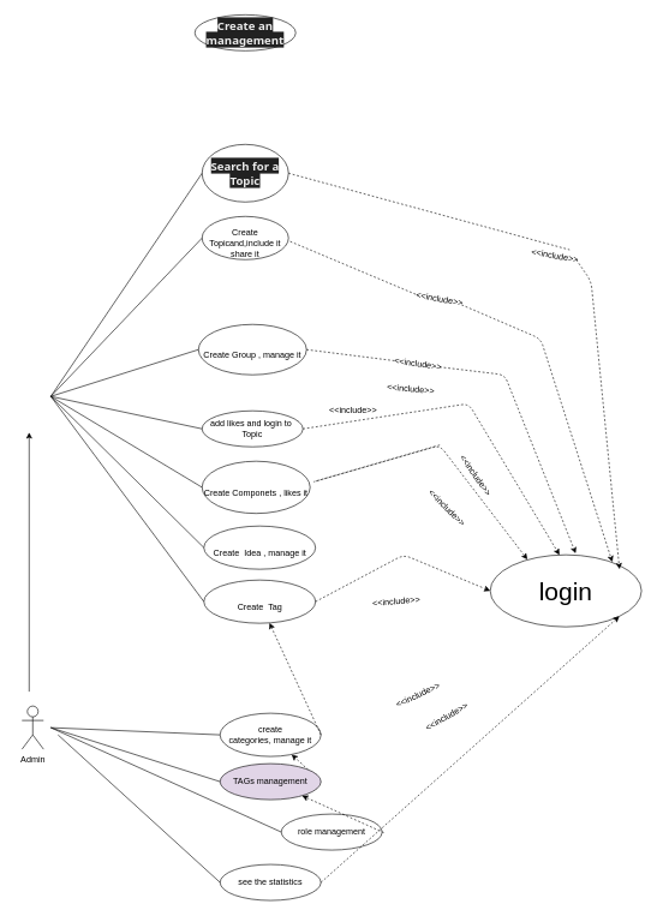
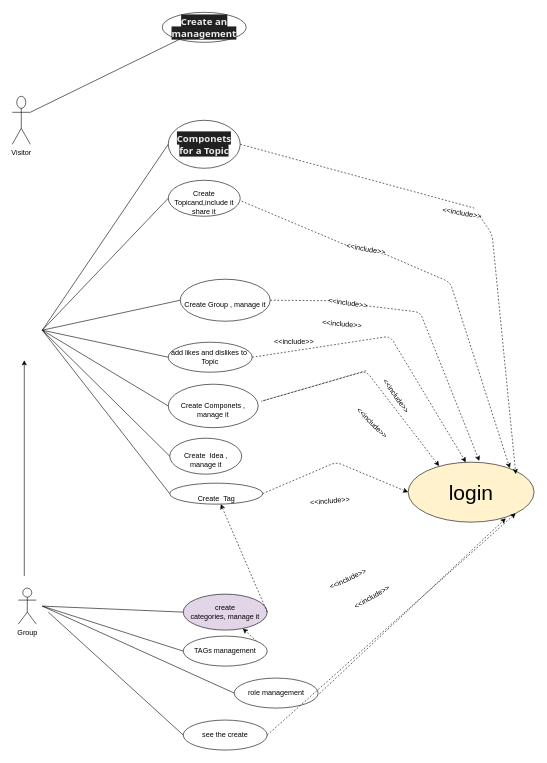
  <mxCell id="0" />
  <mxCell id="1" parent="0" />
  <mxCell id="2" value="" style="endArrow=classic;html=1;fontSize=12;exitX=1;exitY=0.5;exitDx=0;exitDy=0;dashed=1;" parent="1" source="17" target="16" edge="1"><mxGeometry width="50" height="50" relative="1" as="geometry"><mxPoint x="470" y="940" as="sourcePoint" /><mxPoint x="520" y="890" as="targetPoint" /></mxGeometry></mxCell>
  <mxCell id="3" value="&lt;br&gt;Create Topicand,include it share it" style="ellipse;whiteSpace=wrap;html=1;" parent="1" vertex="1"><mxGeometry x="280" y="300" width="120" height="60" as="geometry" /></mxCell>
- <mxCell id="4" value="&lt;br&gt;Create Group , manage it" style="ellipse;whiteSpace=wrap;html=1;" parent="1" vertex="1"><mxGeometry x="275" y="450" width="150" height="70" as="geometry" /></mxCell>
- <mxCell id="5" value="add likes and login to&amp;nbsp;&lt;br&gt;Topic" style="ellipse;whiteSpace=wrap;html=1;" parent="1" vertex="1"><mxGeometry x="280" y="570" width="140" height="50" as="geometry" /></mxCell>
- <mxCell id="6" value="&lt;font style=&quot;font-size: 35px;&quot;&gt;login&lt;/font&gt;" style="ellipse;whiteSpace=wrap;html=1;" parent="1" vertex="1"><mxGeometry x="680" y="770" width="210" height="100" as="geometry" /></mxCell>
+ <mxCell id="4" value="&lt;br&gt;Create Group , manage it" style="ellipse;whiteSpace=wrap;html=1;" parent="1" vertex="1"><mxGeometry x="300" y="465" width="150" height="70" as="geometry" /></mxCell>
+ <mxCell id="5" value="add likes and dislikes to&amp;nbsp;&lt;br&gt;Topic" style="ellipse;whiteSpace=wrap;html=1;" parent="1" vertex="1"><mxGeometry x="280" y="570" width="140" height="50" as="geometry" /></mxCell>
+ <mxCell id="6" value="&lt;font style=&quot;font-size: 35px;&quot;&gt;login&lt;/font&gt;" style="ellipse;whiteSpace=wrap;html=1;fillColor=#fff2cc;" parent="1" vertex="1"><mxGeometry x="680" y="770" width="210" height="100" as="geometry" /></mxCell>
  <mxCell id="7" value="" style="endArrow=none;html=1;fontSize=22;exitX=0;exitY=0.5;exitDx=0;exitDy=0;" parent="1" source="3" edge="1"><mxGeometry width="50" height="50" relative="1" as="geometry"><mxPoint x="430" y="490" as="sourcePoint" /><mxPoint x="70" y="550" as="targetPoint" /></mxGeometry></mxCell>
  <mxCell id="8" value="" style="endArrow=none;html=1;fontSize=22;exitX=0;exitY=0.5;exitDx=0;exitDy=0;" parent="1" source="4" edge="1"><mxGeometry width="50" height="50" relative="1" as="geometry"><mxPoint x="430" y="490" as="sourcePoint" /><mxPoint x="70" y="550" as="targetPoint" /></mxGeometry></mxCell>
  <mxCell id="9" value="" style="endArrow=none;html=1;fontSize=22;exitX=0;exitY=0.5;exitDx=0;exitDy=0;" parent="1" source="5" edge="1"><mxGeometry width="50" height="50" relative="1" as="geometry"><mxPoint x="360" y="480" as="sourcePoint" /><mxPoint x="70" y="550" as="targetPoint" /></mxGeometry></mxCell>
  <mxCell id="10" value="" style="endArrow=none;html=1;fontSize=22;exitX=0;exitY=0.5;exitDx=0;exitDy=0;" parent="1" source="16" edge="1"><mxGeometry width="50" height="50" relative="1" as="geometry"><mxPoint x="310" y="975" as="sourcePoint" /><mxPoint x="70" y="1010" as="targetPoint" /></mxGeometry></mxCell>
  <mxCell id="11" value="" style="endArrow=none;html=1;fontSize=22;exitX=0;exitY=0.5;exitDx=0;exitDy=0;" parent="1" source="17" edge="1"><mxGeometry width="50" height="50" relative="1" as="geometry"><mxPoint x="300" y="1070" as="sourcePoint" /><mxPoint x="70" y="1010" as="targetPoint" /></mxGeometry></mxCell>
  <mxCell id="12" value="" style="endArrow=classic;html=1;fontSize=22;" parent="1" edge="1"><mxGeometry width="50" height="50" relative="1" as="geometry"><mxPoint x="40" y="960" as="sourcePoint" /><mxPoint x="40" y="600" as="targetPoint" /></mxGeometry></mxCell>
- <mxCell id="13" value="Admin" style="shape=umlActor;verticalLabelPosition=bottom;verticalAlign=top;html=1;" parent="1" vertex="1"><mxGeometry x="30" y="980" width="30" height="60" as="geometry" /></mxCell>
- <mxCell id="14" value="&lt;br&gt;Create Componets , likes it" style="ellipse;whiteSpace=wrap;html=1;fontSize=12;" parent="1" vertex="1"><mxGeometry x="280" y="640" width="150" height="72.5" as="geometry" /></mxCell>
+ <mxCell id="13" value="Group" style="shape=umlActor;verticalLabelPosition=bottom;verticalAlign=top;html=1;" parent="1" vertex="1"><mxGeometry x="30" y="980" width="30" height="60" as="geometry" /></mxCell>
+ <mxCell id="14" value="&lt;br&gt;Create Componets , manage it" style="ellipse;whiteSpace=wrap;html=1;fontSize=12;" parent="1" vertex="1"><mxGeometry x="280" y="640" width="150" height="72.5" as="geometry" /></mxCell>
  <mxCell id="15" value="" style="endArrow=none;html=1;fontSize=12;exitX=0;exitY=0.5;exitDx=0;exitDy=0;" parent="1" source="14" edge="1"><mxGeometry width="50" height="50" relative="1" as="geometry"><mxPoint x="540" y="700" as="sourcePoint" /><mxPoint x="70" y="550" as="targetPoint" /></mxGeometry></mxCell>
- <mxCell id="16" value="create categories,&amp;nbsp;manage it" style="ellipse;whiteSpace=wrap;html=1;fontSize=12;" parent="1" vertex="1"><mxGeometry x="305" y="990" width="140" height="60" as="geometry" /></mxCell>
- <mxCell id="17" value="TAGs management" style="ellipse;whiteSpace=wrap;html=1;fontSize=12;fillColor=#e1d5e7;" parent="1" vertex="1"><mxGeometry x="305" y="1060" width="140" height="50" as="geometry" /></mxCell>
- <mxCell id="18" value="&lt;br&gt;Create&amp;nbsp; Idea , manage it" style="ellipse;whiteSpace=wrap;html=1;fontSize=12;" parent="1" vertex="1"><mxGeometry x="282.5" y="730" width="155" height="60" as="geometry" /></mxCell>
+ <mxCell id="16" value="create categories,&amp;nbsp;manage it" style="ellipse;whiteSpace=wrap;html=1;fontSize=12;fillColor=#e1d5e7;" parent="1" vertex="1"><mxGeometry x="305" y="990" width="140" height="60" as="geometry" /></mxCell>
+ <mxCell id="17" value="TAGs management" style="ellipse;whiteSpace=wrap;html=1;fontSize=12;" parent="1" vertex="1"><mxGeometry x="305" y="1060" width="140" height="50" as="geometry" /></mxCell>
+ <mxCell id="18" value="&lt;br&gt;Create&amp;nbsp; Idea , manage it" style="ellipse;whiteSpace=wrap;html=1;fontSize=12;" parent="1" vertex="1"><mxGeometry x="282.5" y="730" width="120" height="60" as="geometry" /></mxCell>
  <mxCell id="19" value="" style="endArrow=none;html=1;fontSize=12;entryX=0;entryY=0.5;entryDx=0;entryDy=0;" parent="1" target="18" edge="1"><mxGeometry width="50" height="50" relative="1" as="geometry"><mxPoint x="70" y="550" as="sourcePoint" /><mxPoint x="360" y="560" as="targetPoint" /></mxGeometry></mxCell>
  <mxCell id="20" value="" style="endArrow=none;html=1;fontSize=12;exitX=0;exitY=0.5;exitDx=0;exitDy=0;" parent="1" source="22" edge="1"><mxGeometry width="50" height="50" relative="1" as="geometry"><mxPoint x="310" y="1050" as="sourcePoint" /><mxPoint x="70" y="1010" as="targetPoint" /></mxGeometry></mxCell>
  <mxCell id="21" value="" style="endArrow=classic;html=1;fontSize=12;exitX=1;exitY=0.5;exitDx=0;exitDy=0;dashed=1;" parent="1" source="16" target="41" edge="1"><mxGeometry width="50" height="50" relative="1" as="geometry"><mxPoint x="470" y="940" as="sourcePoint" /><mxPoint x="520" y="890" as="targetPoint" /></mxGeometry></mxCell>
  <mxCell id="22" value="role management" style="ellipse;whiteSpace=wrap;html=1;fontSize=12;" parent="1" vertex="1"><mxGeometry x="390" y="1130" width="140" height="50" as="geometry" /></mxCell>
- <mxCell id="23" value="" style="endArrow=classic;html=1;dashed=1;fontSize=12;exitX=1.016;exitY=0.517;exitDx=0;exitDy=0;exitPerimeter=0;" parent="1" source="22" target="17" edge="1"><mxGeometry width="50" height="50" relative="1" as="geometry"><mxPoint x="480" y="1190" as="sourcePoint" /><mxPoint x="530" y="1140" as="targetPoint" /></mxGeometry></mxCell>
+ <mxCell id="23" value="" style="endArrow=classic;html=1;dashed=1;fontSize=12;exitX=1.016;exitY=0.517;exitDx=0;exitDy=0;exitPerimeter=0;entryX=0.775;entryY=0.936;entryDx=0;entryDy=0;entryPerimeter=0;" parent="1" source="22" target="6" edge="1"><mxGeometry width="50" height="50" relative="1" as="geometry"><mxPoint x="480" y="1190" as="sourcePoint" /><mxPoint x="530" y="1140" as="targetPoint" /></mxGeometry></mxCell>
  <mxCell id="24" value="" style="endArrow=classic;html=1;dashed=1;fontSize=12;exitX=1;exitY=0.5;exitDx=0;exitDy=0;entryX=0.458;entryY=0.002;entryDx=0;entryDy=0;entryPerimeter=0;" parent="1" source="5" target="6" edge="1"><mxGeometry width="50" height="50" relative="1" as="geometry"><mxPoint x="540" y="680" as="sourcePoint" /><mxPoint x="590" y="630" as="targetPoint" /><Array as="points"><mxPoint x="650" y="560" /></Array></mxGeometry></mxCell>
  <mxCell id="25" value="" style="endArrow=classic;html=1;dashed=1;fontSize=12;exitX=1;exitY=0.5;exitDx=0;exitDy=0;entryX=0.565;entryY=-0.02;entryDx=0;entryDy=0;entryPerimeter=0;startArrow=none;" parent="1" source="48" target="6" edge="1"><mxGeometry width="50" height="50" relative="1" as="geometry"><mxPoint x="540" y="680" as="sourcePoint" /><mxPoint x="590" y="630" as="targetPoint" /><Array as="points"><mxPoint x="700" y="520" /></Array></mxGeometry></mxCell>
  <mxCell id="26" value="" style="endArrow=classic;html=1;dashed=1;fontSize=12;exitX=1.019;exitY=0.58;exitDx=0;exitDy=0;exitPerimeter=0;entryX=0.807;entryY=0.099;entryDx=0;entryDy=0;entryPerimeter=0;startArrow=none;" parent="1" source="50" target="6" edge="1"><mxGeometry width="50" height="50" relative="1" as="geometry"><mxPoint x="540" y="680" as="sourcePoint" /><mxPoint x="590" y="630" as="targetPoint" /><Array as="points"><mxPoint x="750" y="470" /></Array></mxGeometry></mxCell>
  <mxCell id="27" value="&amp;lt;&amp;lt;include&amp;gt;&amp;gt;" style="text;strokeColor=none;align=center;fillColor=none;html=1;verticalAlign=middle;whiteSpace=wrap;rounded=0;fontSize=12;rotation=5;" parent="1" vertex="1"><mxGeometry x="540" y="525" width="60" height="30" as="geometry" /></mxCell>
  <mxCell id="28" value="&amp;lt;&amp;lt;include&amp;gt;&amp;gt;" style="text;strokeColor=none;align=center;fillColor=none;html=1;verticalAlign=middle;whiteSpace=wrap;rounded=0;fontSize=12;rotation=55;" parent="1" vertex="1"><mxGeometry x="630" y="645" width="60" height="30" as="geometry" /></mxCell>
  <mxCell id="29" value="&amp;lt;&amp;lt;include&amp;gt;&amp;gt;" style="text;strokeColor=none;align=center;fillColor=none;html=1;verticalAlign=middle;whiteSpace=wrap;rounded=0;fontSize=12;rotation=45;" parent="1" vertex="1"><mxGeometry x="590" y="690" width="60" height="30" as="geometry" /></mxCell>
  <mxCell id="30" value="&amp;lt;&amp;lt;include&amp;gt;&amp;gt;" style="text;strokeColor=none;align=center;fillColor=none;html=1;verticalAlign=middle;whiteSpace=wrap;rounded=0;fontSize=12;rotation=-5;" parent="1" vertex="1"><mxGeometry x="520" y="820" width="60" height="30" as="geometry" /></mxCell>
  <mxCell id="31" value="&amp;lt;&amp;lt;include&amp;gt;&amp;gt;" style="text;strokeColor=none;align=center;fillColor=none;html=1;verticalAlign=middle;whiteSpace=wrap;rounded=0;fontSize=12;rotation=-25;" parent="1" vertex="1"><mxGeometry x="550" y="950" width="60" height="30" as="geometry" /></mxCell>
  <mxCell id="32" value="&amp;lt;&amp;lt;include&amp;gt;&amp;gt;" style="text;strokeColor=none;align=center;fillColor=none;html=1;verticalAlign=middle;whiteSpace=wrap;rounded=0;fontSize=12;rotation=-30;" parent="1" vertex="1"><mxGeometry x="590" y="980" width="60" height="30" as="geometry" /></mxCell>
  <mxCell id="33" value="" style="endArrow=classic;html=1;exitX=1;exitY=0.5;exitDx=0;exitDy=0;entryX=0.246;entryY=0.065;entryDx=0;entryDy=0;entryPerimeter=0;dashed=1;startArrow=none;" parent="1" target="6" edge="1"><mxGeometry width="50" height="50" relative="1" as="geometry"><mxPoint x="610" y="617.5" as="sourcePoint" /><mxPoint x="530" y="570" as="targetPoint" /><Array as="points"><mxPoint x="430" y="670" /><mxPoint x="610" y="618" /></Array></mxGeometry></mxCell>
  <mxCell id="34" value="&amp;lt;&amp;lt;include&amp;gt;&amp;gt;" style="text;strokeColor=none;align=center;fillColor=none;html=1;verticalAlign=middle;whiteSpace=wrap;rounded=0;fontSize=12;rotation=0;" parent="1" vertex="1"><mxGeometry x="460" y="555" width="60" height="30" as="geometry" /></mxCell>
+ <mxCell id="35" value="Visitor" style="shape=umlActor;verticalLabelPosition=bottom;verticalAlign=top;html=1;" parent="1" vertex="1"><mxGeometry x="20" y="160" width="30" height="80" as="geometry" /></mxCell>
  <mxCell id="36" value="&lt;span style=&quot;border: 0px solid rgb(227, 227, 227); box-sizing: border-box; --tw-border-spacing-x: 0; --tw-border-spacing-y: 0; --tw-translate-x: 0; --tw-translate-y: 0; --tw-rotate: 0; --tw-skew-x: 0; --tw-skew-y: 0; --tw-scale-x: 1; --tw-scale-y: 1; --tw-pan-x: ; --tw-pan-y: ; --tw-pinch-zoom: ; --tw-scroll-snap-strictness: proximity; --tw-gradient-from-position: ; --tw-gradient-via-position: ; --tw-gradient-to-position: ; --tw-ordinal: ; --tw-slashed-zero: ; --tw-numeric-figure: ; --tw-numeric-spacing: ; --tw-numeric-fraction: ; --tw-ring-inset: ; --tw-ring-offset-width: 0px; --tw-ring-offset-color: #fff; --tw-ring-color: rgba(69,89,164,.5); --tw-ring-offset-shadow: 0 0 transparent; --tw-ring-shadow: 0 0 transparent; --tw-shadow: 0 0 transparent; --tw-shadow-colored: 0 0 transparent; --tw-blur: ; --tw-brightness: ; --tw-contrast: ; --tw-grayscale: ; --tw-hue-rotate: ; --tw-invert: ; --tw-saturate: ; --tw-sepia: ; --tw-drop-shadow: ; --tw-backdrop-blur: ; --tw-backdrop-brightness: ; --tw-backdrop-contrast: ; --tw-backdrop-grayscale: ; --tw-backdrop-hue-rotate: ; --tw-backdrop-invert: ; --tw-backdrop-opacity: ; --tw-backdrop-saturate: ; --tw-backdrop-sepia: ; --tw-contain-size: ; --tw-contain-layout: ; --tw-contain-paint: ; --tw-contain-style: ; font-weight: 600; color: rgb(236, 236, 236); margin-top: 1.25em; margin-bottom: 1.25em; font-family: Söhne, ui-sans-serif, system-ui, -apple-system, &amp;quot;Segoe UI&amp;quot;, Roboto, Ubuntu, Cantarell, &amp;quot;Noto Sans&amp;quot;, sans-serif, &amp;quot;Helvetica Neue&amp;quot;, Arial, &amp;quot;Apple Color Emoji&amp;quot;, &amp;quot;Segoe UI Emoji&amp;quot;, &amp;quot;Segoe UI Symbol&amp;quot;, &amp;quot;Noto Color Emoji&amp;quot;; font-size: 16px; text-align: left; background-color: rgb(33, 33, 33);&quot;&gt;Create an management&lt;/span&gt;" style="ellipse;whiteSpace=wrap;html=1;" vertex="1" parent="1"><mxGeometry x="270" y="20" width="140" height="50" as="geometry" /></mxCell>
- <mxCell id="38" value="&lt;span style=&quot;border: 0px solid rgb(227, 227, 227); box-sizing: border-box; --tw-border-spacing-x: 0; --tw-border-spacing-y: 0; --tw-translate-x: 0; --tw-translate-y: 0; --tw-rotate: 0; --tw-skew-x: 0; --tw-skew-y: 0; --tw-scale-x: 1; --tw-scale-y: 1; --tw-pan-x: ; --tw-pan-y: ; --tw-pinch-zoom: ; --tw-scroll-snap-strictness: proximity; --tw-gradient-from-position: ; --tw-gradient-via-position: ; --tw-gradient-to-position: ; --tw-ordinal: ; --tw-slashed-zero: ; --tw-numeric-figure: ; --tw-numeric-spacing: ; --tw-numeric-fraction: ; --tw-ring-inset: ; --tw-ring-offset-width: 0px; --tw-ring-offset-color: #fff; --tw-ring-color: rgba(69,89,164,.5); --tw-ring-offset-shadow: 0 0 transparent; --tw-ring-shadow: 0 0 transparent; --tw-shadow: 0 0 transparent; --tw-shadow-colored: 0 0 transparent; --tw-blur: ; --tw-brightness: ; --tw-contrast: ; --tw-grayscale: ; --tw-hue-rotate: ; --tw-invert: ; --tw-saturate: ; --tw-sepia: ; --tw-drop-shadow: ; --tw-backdrop-blur: ; --tw-backdrop-brightness: ; --tw-backdrop-contrast: ; --tw-backdrop-grayscale: ; --tw-backdrop-hue-rotate: ; --tw-backdrop-invert: ; --tw-backdrop-opacity: ; --tw-backdrop-saturate: ; --tw-backdrop-sepia: ; --tw-contain-size: ; --tw-contain-layout: ; --tw-contain-paint: ; --tw-contain-style: ; font-weight: 600; color: rgb(236, 236, 236); font-family: Söhne, ui-sans-serif, system-ui, -apple-system, &amp;quot;Segoe UI&amp;quot;, Roboto, Ubuntu, Cantarell, &amp;quot;Noto Sans&amp;quot;, sans-serif, &amp;quot;Helvetica Neue&amp;quot;, Arial, &amp;quot;Apple Color Emoji&amp;quot;, &amp;quot;Segoe UI Emoji&amp;quot;, &amp;quot;Segoe UI Symbol&amp;quot;, &amp;quot;Noto Color Emoji&amp;quot;; font-size: 16px; text-align: left; background-color: rgb(33, 33, 33);&quot;&gt;Search for a Topic&lt;/span&gt;" style="ellipse;whiteSpace=wrap;html=1;" vertex="1" parent="1"><mxGeometry x="280" y="200" width="120" height="80" as="geometry" /></mxCell>
+ <mxCell id="37" value="" style="endArrow=none;html=1;fontSize=22;entryX=1;entryY=0.333;entryDx=0;entryDy=0;entryPerimeter=0;" edge="1" parent="1" source="36" target="35"><mxGeometry width="50" height="50" relative="1" as="geometry"><mxPoint x="320" y="420" as="sourcePoint" /><mxPoint x="80" y="560" as="targetPoint" /></mxGeometry></mxCell>
+ <mxCell id="38" value="&lt;span style=&quot;border: 0px solid rgb(227, 227, 227); box-sizing: border-box; --tw-border-spacing-x: 0; --tw-border-spacing-y: 0; --tw-translate-x: 0; --tw-translate-y: 0; --tw-rotate: 0; --tw-skew-x: 0; --tw-skew-y: 0; --tw-scale-x: 1; --tw-scale-y: 1; --tw-pan-x: ; --tw-pan-y: ; --tw-pinch-zoom: ; --tw-scroll-snap-strictness: proximity; --tw-gradient-from-position: ; --tw-gradient-via-position: ; --tw-gradient-to-position: ; --tw-ordinal: ; --tw-slashed-zero: ; --tw-numeric-figure: ; --tw-numeric-spacing: ; --tw-numeric-fraction: ; --tw-ring-inset: ; --tw-ring-offset-width: 0px; --tw-ring-offset-color: #fff; --tw-ring-color: rgba(69,89,164,.5); --tw-ring-offset-shadow: 0 0 transparent; --tw-ring-shadow: 0 0 transparent; --tw-shadow: 0 0 transparent; --tw-shadow-colored: 0 0 transparent; --tw-blur: ; --tw-brightness: ; --tw-contrast: ; --tw-grayscale: ; --tw-hue-rotate: ; --tw-invert: ; --tw-saturate: ; --tw-sepia: ; --tw-drop-shadow: ; --tw-backdrop-blur: ; --tw-backdrop-brightness: ; --tw-backdrop-contrast: ; --tw-backdrop-grayscale: ; --tw-backdrop-hue-rotate: ; --tw-backdrop-invert: ; --tw-backdrop-opacity: ; --tw-backdrop-saturate: ; --tw-backdrop-sepia: ; --tw-contain-size: ; --tw-contain-layout: ; --tw-contain-paint: ; --tw-contain-style: ; font-weight: 600; color: rgb(236, 236, 236); font-family: Söhne, ui-sans-serif, system-ui, -apple-system, &amp;quot;Segoe UI&amp;quot;, Roboto, Ubuntu, Cantarell, &amp;quot;Noto Sans&amp;quot;, sans-serif, &amp;quot;Helvetica Neue&amp;quot;, Arial, &amp;quot;Apple Color Emoji&amp;quot;, &amp;quot;Segoe UI Emoji&amp;quot;, &amp;quot;Segoe UI Symbol&amp;quot;, &amp;quot;Noto Color Emoji&amp;quot;; font-size: 16px; text-align: left; background-color: rgb(33, 33, 33);&quot;&gt;Componets for a Topic&lt;/span&gt;" style="ellipse;whiteSpace=wrap;html=1;" vertex="1" parent="1"><mxGeometry x="280" y="200" width="120" height="80" as="geometry" /></mxCell>
  <mxCell id="39" value="" style="endArrow=none;html=1;fontSize=22;exitX=0;exitY=0.5;exitDx=0;exitDy=0;" edge="1" parent="1" source="38"><mxGeometry width="50" height="50" relative="1" as="geometry"><mxPoint x="280.662" y="238.429" as="sourcePoint" /><mxPoint x="70" y="550" as="targetPoint" /></mxGeometry></mxCell>
  <mxCell id="40" value="" style="endArrow=classic;html=1;dashed=1;fontSize=12;exitX=1;exitY=0.5;exitDx=0;exitDy=0;entryX=0.807;entryY=0.099;entryDx=0;entryDy=0;entryPerimeter=0;startArrow=none;" edge="1" parent="1" source="52"><mxGeometry width="50" height="50" relative="1" as="geometry"><mxPoint x="442.28" y="424.8" as="sourcePoint" /><mxPoint x="859.47" y="789.9" as="targetPoint" /><Array as="points"><mxPoint x="820" y="390" /></Array></mxGeometry></mxCell>
- <mxCell id="41" value="&lt;br&gt;Create&amp;nbsp; Tag" style="ellipse;whiteSpace=wrap;html=1;fontSize=12;" vertex="1" parent="1"><mxGeometry x="282.5" y="805" width="155" height="60" as="geometry" /></mxCell>
+ <mxCell id="41" value="&lt;br&gt;Create&amp;nbsp; Tag" style="ellipse;whiteSpace=wrap;html=1;fontSize=12;" vertex="1" parent="1"><mxGeometry x="282.5" y="805" width="155" height="35" as="geometry" /></mxCell>
  <mxCell id="42" value="" style="endArrow=none;html=1;fontSize=12;entryX=0;entryY=0.5;entryDx=0;entryDy=0;" edge="1" parent="1" target="41"><mxGeometry width="50" height="50" relative="1" as="geometry"><mxPoint x="70" y="550" as="sourcePoint" /><mxPoint x="300" y="760" as="targetPoint" /></mxGeometry></mxCell>
  <mxCell id="43" value="" style="endArrow=classic;html=1;dashed=1;fontSize=12;exitX=1;exitY=0.5;exitDx=0;exitDy=0;" edge="1" parent="1" source="41"><mxGeometry width="50" height="50" relative="1" as="geometry"><mxPoint x="455" y="760" as="sourcePoint" /><mxPoint x="680" y="820" as="targetPoint" /><Array as="points"><mxPoint x="560" y="770" /></Array></mxGeometry></mxCell>
- <mxCell id="44" value="see the statistics" style="ellipse;whiteSpace=wrap;html=1;fontSize=12;" vertex="1" parent="1"><mxGeometry x="305" y="1200" width="140" height="50" as="geometry" /></mxCell>
+ <mxCell id="44" value="see the create" style="ellipse;whiteSpace=wrap;html=1;fontSize=12;" vertex="1" parent="1"><mxGeometry x="305" y="1200" width="140" height="50" as="geometry" /></mxCell>
  <mxCell id="45" value="" style="endArrow=none;html=1;fontSize=12;exitX=0;exitY=0.5;exitDx=0;exitDy=0;" edge="1" parent="1" source="44"><mxGeometry width="50" height="50" relative="1" as="geometry"><mxPoint x="320" y="1145" as="sourcePoint" /><mxPoint x="80" y="1020" as="targetPoint" /></mxGeometry></mxCell>
  <mxCell id="46" value="" style="endArrow=classic;html=1;dashed=1;fontSize=12;exitX=1;exitY=0.5;exitDx=0;exitDy=0;entryX=1;entryY=1;entryDx=0;entryDy=0;" edge="1" parent="1" source="44" target="6"><mxGeometry width="50" height="50" relative="1" as="geometry"><mxPoint x="462.24" y="1145.85" as="sourcePoint" /><mxPoint x="852.75" y="873.6" as="targetPoint" /></mxGeometry></mxCell>
  <mxCell id="47" value="" style="endArrow=none;html=1;dashed=1;fontSize=12;exitX=1;exitY=0.5;exitDx=0;exitDy=0;entryX=0;entryY=0.5;entryDx=0;entryDy=0;" edge="1" parent="1" source="4" target="48"><mxGeometry width="50" height="50" relative="1" as="geometry"><mxPoint x="425" y="485" as="sourcePoint" /><mxPoint x="798.65" y="768" as="targetPoint" /><Array as="points" /></mxGeometry></mxCell>
  <mxCell id="48" value="&amp;lt;&amp;lt;include&amp;gt;&amp;gt;" style="text;strokeColor=none;align=center;fillColor=none;html=1;verticalAlign=middle;whiteSpace=wrap;rounded=0;fontSize=12;rotation=8;" parent="1" vertex="1"><mxGeometry x="550" y="490" width="60" height="30" as="geometry" /></mxCell>
  <mxCell id="49" value="" style="endArrow=none;html=1;dashed=1;fontSize=12;exitX=1.019;exitY=0.58;exitDx=0;exitDy=0;exitPerimeter=0;entryX=0;entryY=0.5;entryDx=0;entryDy=0;" edge="1" parent="1" source="3" target="50"><mxGeometry width="50" height="50" relative="1" as="geometry"><mxPoint x="402.28" y="334.8" as="sourcePoint" /><mxPoint x="849.47" y="779.9" as="targetPoint" /><Array as="points" /></mxGeometry></mxCell>
  <mxCell id="50" value="&amp;lt;&amp;lt;include&amp;gt;&amp;gt;" style="text;strokeColor=none;align=center;fillColor=none;html=1;verticalAlign=middle;whiteSpace=wrap;rounded=0;fontSize=12;rotation=10;" parent="1" vertex="1"><mxGeometry x="580" y="400" width="60" height="30" as="geometry" /></mxCell>
  <mxCell id="51" value="" style="endArrow=none;html=1;dashed=1;fontSize=12;exitX=1;exitY=0.5;exitDx=0;exitDy=0;entryX=0.807;entryY=0.099;entryDx=0;entryDy=0;entryPerimeter=0;" edge="1" parent="1" source="38" target="52"><mxGeometry width="50" height="50" relative="1" as="geometry"><mxPoint x="400" y="240" as="sourcePoint" /><mxPoint x="859.47" y="789.9" as="targetPoint" /><Array as="points" /></mxGeometry></mxCell>
  <mxCell id="52" value="&amp;lt;&amp;lt;include&amp;gt;&amp;gt;" style="text;strokeColor=none;align=center;fillColor=none;html=1;verticalAlign=middle;whiteSpace=wrap;rounded=0;fontSize=12;rotation=10;" vertex="1" parent="1"><mxGeometry x="740" y="340" width="60" height="30" as="geometry" /></mxCell>
